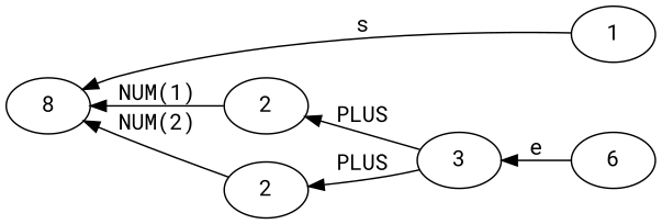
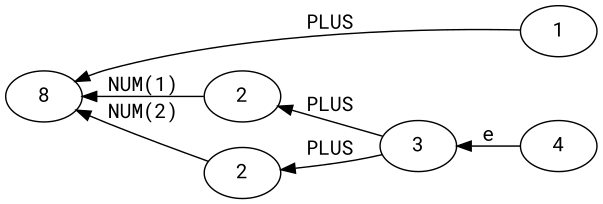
  digraph {
    d2tgraphstyle="scale=0.9"
    d2toptions="--autosize"
    fontname="Roboto Mono"
    rankdir=RL
    node [fontname="Roboto Mono"]
    edge [color=black fontname="Roboto Mono"]
    n1 [label=1]
-   n2 [label=6]
+   n2 [label=4]
    n3 [label=8]
    n4 [label=3]
    n5 [label=2]
    n6 [label=2]
    subgraph sub_1 {
      rank=same
      n1
      n2
    }
    subgraph sub_2 {
      rank=same
      n3
    }
    subgraph sub_3 {
      rank=same
      n4
    }
    subgraph sub_4 {
      rank=same
      n5
    }
    subgraph sub_5 {
      rank=same
      n6
    }
-   n1 -> n3 [label=s]
+   n1 -> n3 [label=PLUS]
    n2 -> n4 [label=e]
    n4 -> n5 [label=PLUS]
    n4 -> n6 [label=PLUS]
    n5 -> n3 [label="NUM(1)"]
    n6 -> n3 [label="NUM(2)"]
  }
